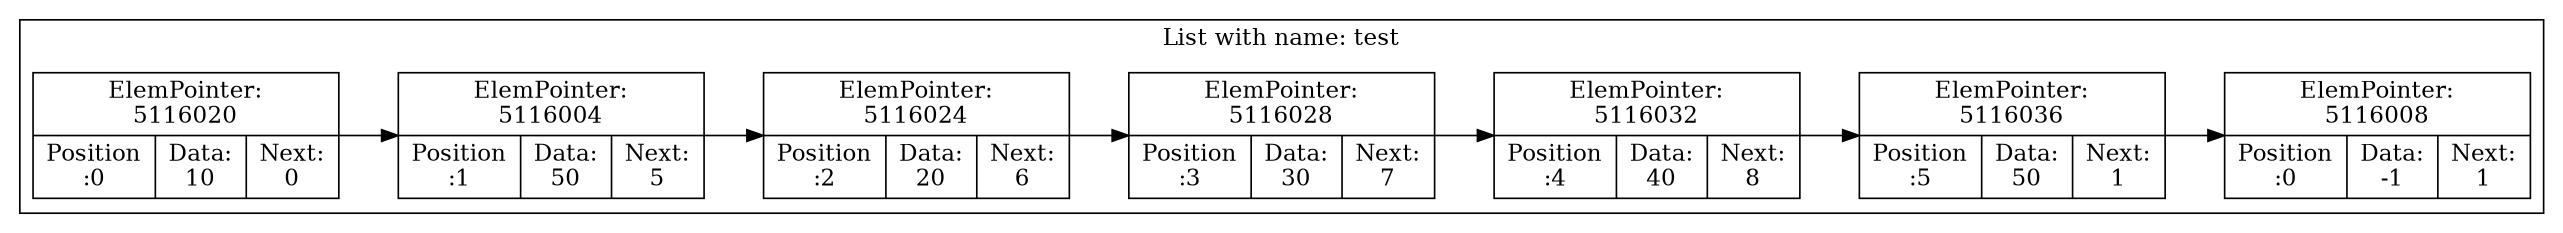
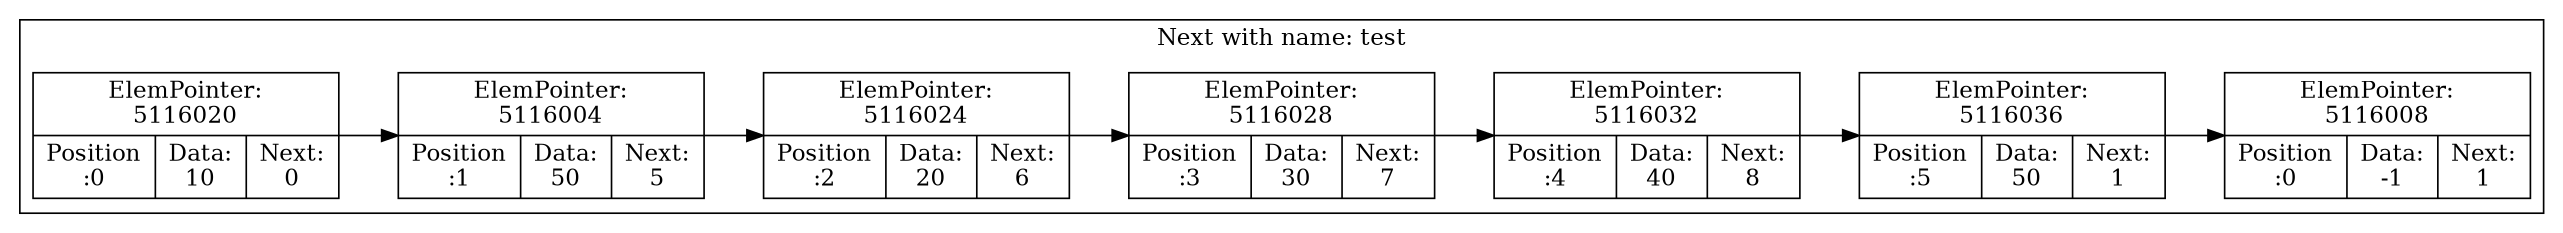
  digraph {
    rankdir=LR
    node [shape=record]
    n1 [label="ElemPointer:\n5116020 | {Position\n:0 | Data:\n10 | Next:\n0}"]
    n2 [label="ElemPointer:\n5116004 | {Position\n:1 | Data:\n50 | Next:\n5}"]
    n3 [label="ElemPointer:\n5116024 | {Position\n:2 | Data:\n20 | Next:\n6}"]
    n4 [label="ElemPointer:\n5116028 | {Position\n:3 | Data:\n30 | Next:\n7}"]
    n5 [label="ElemPointer:\n5116032 | {Position\n:4 | Data:\n40 | Next:\n8}"]
    n6 [label="ElemPointer:\n5116036 | {Position\n:5 | Data:\n50 | Next:\n1}"]
    n7 [label="ElemPointer:\n5116008 | {Position\n:0 | Data:\n-1 | Next:\n1}"]
    subgraph cluster_1 {
-     label="List with name: test"
+     label="Next with name: test"
      n1
      n2
      n3
      n4
      n5
      n6
      n7
    }
    n1 -> n2
    n2 -> n3
    n3 -> n4
    n4 -> n5
    n5 -> n6
    n6 -> n7
  }
